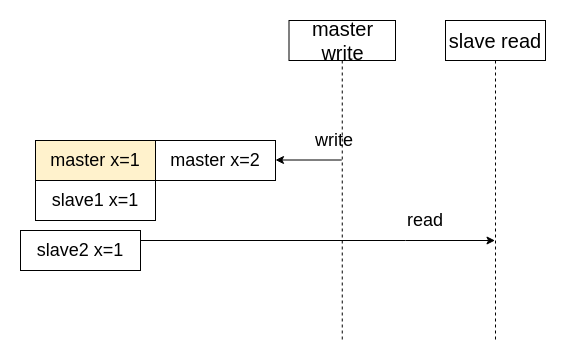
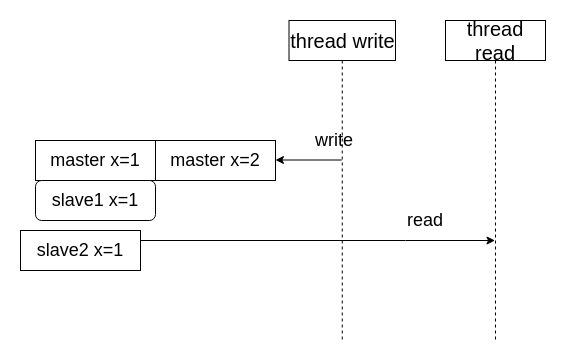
  <mxCell id="0" />
  <mxCell id="1" parent="0" />
- <mxCell id="2" value="&lt;font style=&quot;font-size: 20px&quot;&gt;master write&lt;/font&gt;" style="shape=umlLifeline;perimeter=lifelinePerimeter;whiteSpace=wrap;html=1;container=1;collapsible=0;recursiveResize=0;outlineConnect=0;" parent="1" vertex="1"><mxGeometry x="288.5" y="20" width="106.5" height="320" as="geometry" /></mxCell>
- <mxCell id="3" value="&lt;font style=&quot;font-size: 20px&quot;&gt;slave read&lt;/font&gt;" style="shape=umlLifeline;perimeter=lifelinePerimeter;whiteSpace=wrap;html=1;container=1;collapsible=0;recursiveResize=0;outlineConnect=0;" parent="1" vertex="1"><mxGeometry x="445" y="20" width="100" height="320" as="geometry" /></mxCell>
- <mxCell id="4" value="&lt;font style=&quot;font-size: 18px&quot;&gt;master x=1&lt;/font&gt;" style="rounded=0;whiteSpace=wrap;html=1;fillColor=#fff2cc;" vertex="1" parent="1"><mxGeometry x="35" y="140" width="120" height="40" as="geometry" /></mxCell>
- <mxCell id="5" value="&lt;font style=&quot;font-size: 18px&quot;&gt;slave1 x=1&lt;/font&gt;" style="rounded=0;whiteSpace=wrap;html=1;" vertex="1" parent="1"><mxGeometry x="35" y="180" width="120" height="40" as="geometry" /></mxCell>
+ <mxCell id="2" value="&lt;font style=&quot;font-size: 20px&quot;&gt;thread write&lt;/font&gt;" style="shape=umlLifeline;perimeter=lifelinePerimeter;whiteSpace=wrap;html=1;container=1;collapsible=0;recursiveResize=0;outlineConnect=0;" parent="1" vertex="1"><mxGeometry x="288.5" y="20" width="106.5" height="320" as="geometry" /></mxCell>
+ <mxCell id="3" value="&lt;font style=&quot;font-size: 20px&quot;&gt;thread read&lt;/font&gt;" style="shape=umlLifeline;perimeter=lifelinePerimeter;whiteSpace=wrap;html=1;container=1;collapsible=0;recursiveResize=0;outlineConnect=0;" parent="1" vertex="1"><mxGeometry x="445" y="20" width="100" height="320" as="geometry" /></mxCell>
+ <mxCell id="4" value="&lt;font style=&quot;font-size: 18px&quot;&gt;master x=1&lt;/font&gt;" style="rounded=0;whiteSpace=wrap;html=1;" vertex="1" parent="1"><mxGeometry x="35" y="140" width="120" height="40" as="geometry" /></mxCell>
+ <mxCell id="5" value="&lt;font style=&quot;font-size: 18px&quot;&gt;slave1 x=1&lt;/font&gt;" style="whiteSpace=wrap;html=1;rounded=1;" vertex="1" parent="1"><mxGeometry x="35" y="180" width="120" height="40" as="geometry" /></mxCell>
  <mxCell id="6" value="&lt;font style=&quot;font-size: 18px&quot;&gt;slave2 x=1&lt;/font&gt;" style="rounded=0;whiteSpace=wrap;html=1;" vertex="1" parent="1"><mxGeometry x="20" y="230" width="120" height="40" as="geometry" /></mxCell>
  <mxCell id="7" value="&lt;font style=&quot;font-size: 18px&quot;&gt;master x=2&lt;/font&gt;" style="rounded=0;whiteSpace=wrap;html=1;" vertex="1" parent="1"><mxGeometry x="155" y="140" width="120" height="40" as="geometry" /></mxCell>
  <mxCell id="8" style="edgeStyle=orthogonalEdgeStyle;rounded=0;orthogonalLoop=1;jettySize=auto;html=1;exitX=1;exitY=0.5;exitDx=0;exitDy=0;" edge="1" parent="1" source="6" target="3"><mxGeometry relative="1" as="geometry"><mxPoint x="475" y="240" as="targetPoint" /><mxPoint x="168.5" y="240" as="sourcePoint" /><Array as="points"><mxPoint x="405" y="240" /><mxPoint x="405" y="240" /></Array></mxGeometry></mxCell>
  <mxCell id="9" value="" style="endArrow=classic;html=1;entryX=1;entryY=0.5;entryDx=0;entryDy=0;" edge="1" parent="1"><mxGeometry width="50" height="50" relative="1" as="geometry"><mxPoint x="341.25" y="159.5" as="sourcePoint" /><mxPoint x="275" y="159.5" as="targetPoint" /></mxGeometry></mxCell>
  <mxCell id="10" value="&lt;font style=&quot;font-size: 18px&quot;&gt;write&lt;/font&gt;" style="text;html=1;strokeColor=none;fillColor=none;align=center;verticalAlign=middle;whiteSpace=wrap;rounded=0;" vertex="1" parent="1"><mxGeometry x="313.5" y="120" width="40" height="40" as="geometry" /></mxCell>
  <mxCell id="11" value="&lt;font style=&quot;font-size: 18px&quot;&gt;read&lt;/font&gt;" style="text;html=1;strokeColor=none;fillColor=none;align=center;verticalAlign=middle;whiteSpace=wrap;rounded=0;" vertex="1" parent="1"><mxGeometry x="405" y="200" width="40" height="40" as="geometry" /></mxCell>
